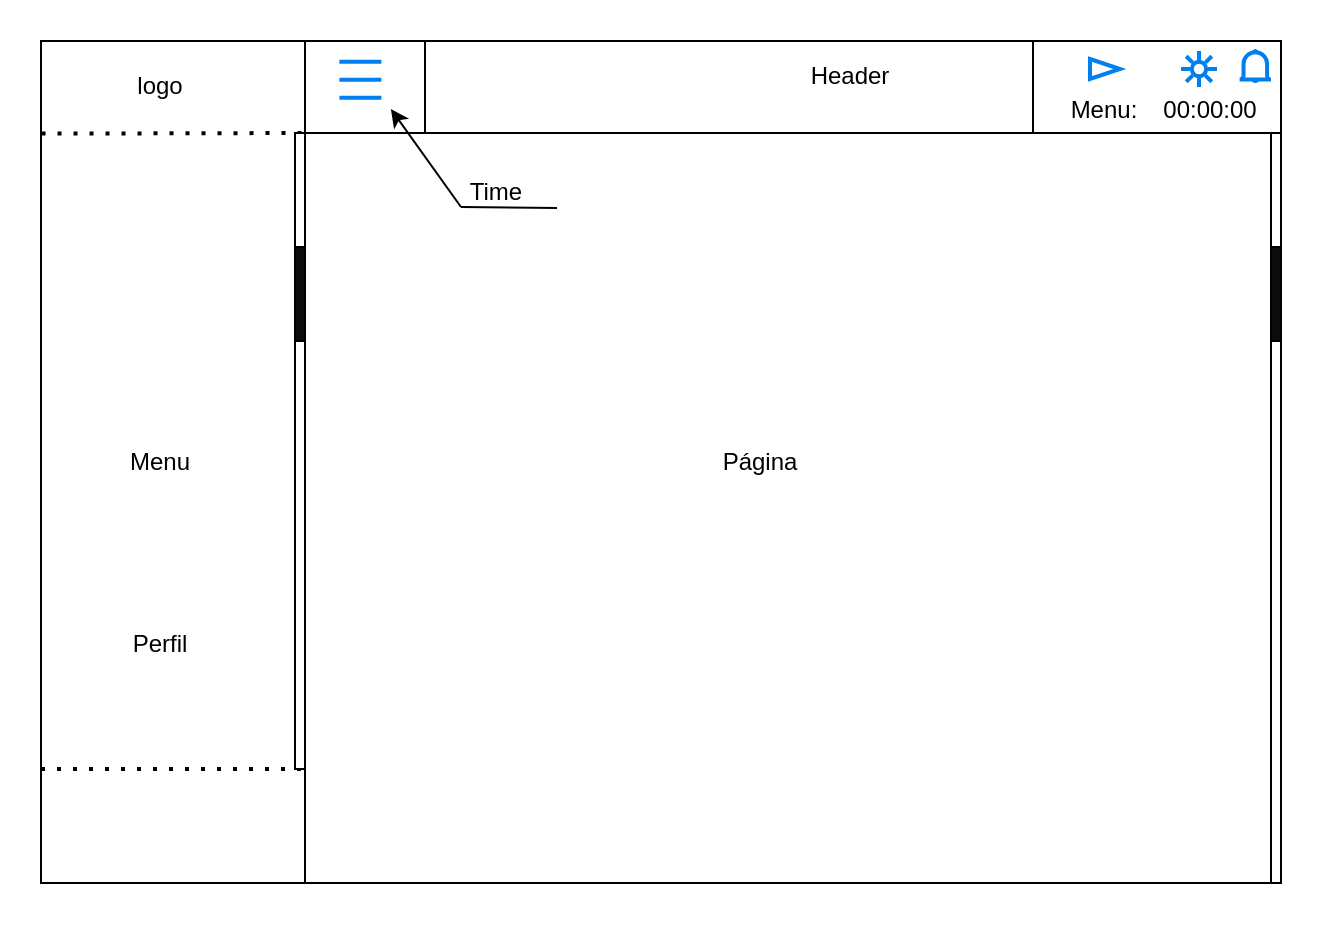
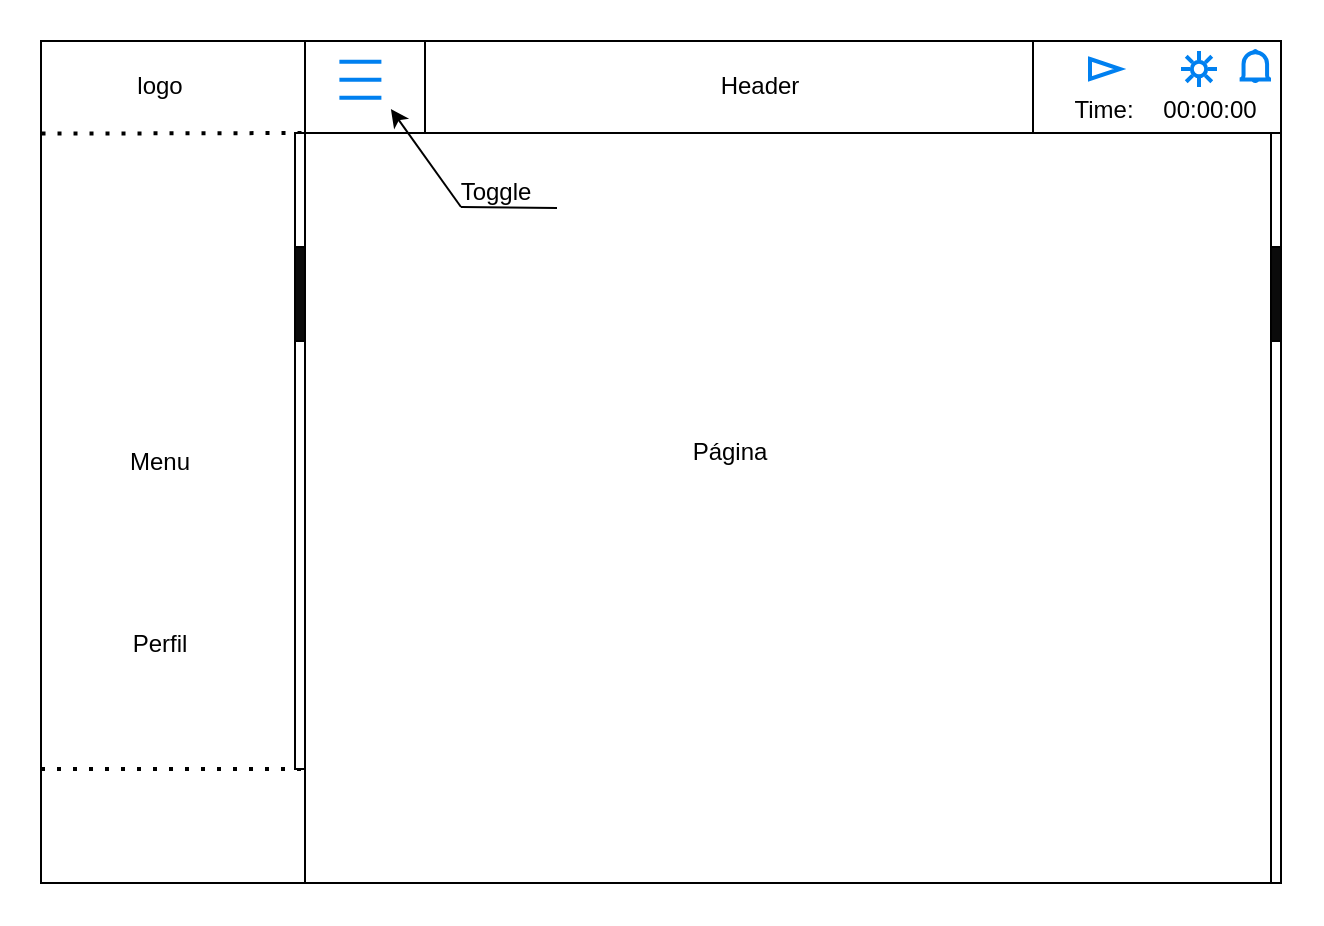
  <mxCell id="0" />
  <mxCell id="1" parent="0" />
  <mxCell id="2" value="" style="whiteSpace=wrap;html=1;" vertex="1" parent="1"><mxGeometry x="20" y="20" width="620" height="421" as="geometry" /></mxCell>
  <mxCell id="3" value="" style="whiteSpace=wrap;html=1;" vertex="1" parent="1"><mxGeometry x="20" y="20" width="132" height="421" as="geometry" /></mxCell>
  <mxCell id="4" value="" style="whiteSpace=wrap;html=1;" vertex="1" parent="1"><mxGeometry x="152" y="20" width="488" height="46" as="geometry" /></mxCell>
- <mxCell id="5" value="Página" style="text;strokeColor=none;align=center;fillColor=none;html=1;verticalAlign=middle;whiteSpace=wrap;rounded=0;" vertex="1" parent="1"><mxGeometry x="350" y="215.5" width="60" height="30" as="geometry" /></mxCell>
+ <mxCell id="5" value="Página" style="text;strokeColor=none;align=center;fillColor=none;html=1;verticalAlign=middle;whiteSpace=wrap;rounded=0;" vertex="1" parent="1"><mxGeometry x="335" y="210.5" width="60" height="30" as="geometry" /></mxCell>
  <mxCell id="6" value="logo" style="text;strokeColor=none;align=center;fillColor=none;html=1;verticalAlign=middle;whiteSpace=wrap;rounded=0;" vertex="1" parent="1"><mxGeometry x="50" y="28" width="60" height="30" as="geometry" /></mxCell>
  <mxCell id="7" value="Menu" style="text;strokeColor=none;align=center;fillColor=none;html=1;verticalAlign=middle;whiteSpace=wrap;rounded=0;" vertex="1" parent="1"><mxGeometry x="50" y="215.5" width="60" height="30" as="geometry" /></mxCell>
  <mxCell id="8" value="" style="whiteSpace=wrap;html=1;" vertex="1" parent="1"><mxGeometry x="635" y="66" width="5" height="375" as="geometry" /></mxCell>
  <mxCell id="9" value="" style="whiteSpace=wrap;html=1;fillColor=#0B0B0B;" vertex="1" parent="1"><mxGeometry x="635" y="123" width="5" height="47" as="geometry" /></mxCell>
  <mxCell id="10" value="" style="endArrow=none;dashed=1;html=1;dashPattern=1 3;strokeWidth=2;rounded=0;entryX=0;entryY=1;entryDx=0;entryDy=0;exitX=0.002;exitY=0.11;exitDx=0;exitDy=0;exitPerimeter=0;" edge="1" parent="1" source="3" target="4"><mxGeometry width="50" height="50" relative="1" as="geometry"><mxPoint x="248" y="161" as="sourcePoint" /><mxPoint x="298" y="111" as="targetPoint" /></mxGeometry></mxCell>
  <mxCell id="11" value="" style="endArrow=none;dashed=1;html=1;dashPattern=1 3;strokeWidth=2;rounded=0;entryX=0;entryY=1;entryDx=0;entryDy=0;exitX=0.002;exitY=0.11;exitDx=0;exitDy=0;exitPerimeter=0;" edge="1" parent="1"><mxGeometry width="50" height="50" relative="1" as="geometry"><mxPoint x="20" y="384" as="sourcePoint" /><mxPoint x="152" y="384" as="targetPoint" /></mxGeometry></mxCell>
  <mxCell id="12" value="" style="whiteSpace=wrap;html=1;" vertex="1" parent="1"><mxGeometry x="147" y="66" width="5" height="318" as="geometry" /></mxCell>
  <mxCell id="13" value="" style="whiteSpace=wrap;html=1;fillColor=#0B0B0B;" vertex="1" parent="1"><mxGeometry x="147" y="123" width="5" height="47" as="geometry" /></mxCell>
  <mxCell id="14" value="" style="endArrow=classic;html=1;rounded=0;entryX=0.088;entryY=0.739;entryDx=0;entryDy=0;entryPerimeter=0;" edge="1" parent="1" target="4"><mxGeometry width="50" height="50" relative="1" as="geometry"><mxPoint x="230" y="103" as="sourcePoint" /><mxPoint x="-52" y="93" as="targetPoint" /></mxGeometry></mxCell>
  <mxCell id="15" value="" style="endArrow=none;html=1;rounded=0;entryX=1;entryY=0.75;entryDx=0;entryDy=0;" edge="1" parent="1" target="16"><mxGeometry width="50" height="50" relative="1" as="geometry"><mxPoint x="230" y="103" as="sourcePoint" /><mxPoint x="315" y="99" as="targetPoint" /></mxGeometry></mxCell>
- <mxCell id="16" value="Time" style="text;strokeColor=none;align=center;fillColor=none;html=1;verticalAlign=middle;whiteSpace=wrap;rounded=0;" vertex="1" parent="1"><mxGeometry x="218" y="81" width="60" height="30" as="geometry" /></mxCell>
+ <mxCell id="16" value="Toggle" style="text;strokeColor=none;align=center;fillColor=none;html=1;verticalAlign=middle;whiteSpace=wrap;rounded=0;" vertex="1" parent="1"><mxGeometry x="218" y="81" width="60" height="30" as="geometry" /></mxCell>
  <mxCell id="17" value="" style="rounded=0;whiteSpace=wrap;html=1;" vertex="1" parent="1"><mxGeometry x="212" y="20" width="304" height="46" as="geometry" /></mxCell>
- <mxCell id="18" value="Header" style="text;strokeColor=none;align=center;fillColor=none;html=1;verticalAlign=middle;whiteSpace=wrap;rounded=0;" vertex="1" parent="1"><mxGeometry x="395" y="23" width="60" height="30" as="geometry" /></mxCell>
+ <mxCell id="18" value="Header" style="text;strokeColor=none;align=center;fillColor=none;html=1;verticalAlign=middle;whiteSpace=wrap;rounded=0;" vertex="1" parent="1"><mxGeometry x="350" y="28" width="60" height="30" as="geometry" /></mxCell>
  <mxCell id="19" value="" style="html=1;verticalLabelPosition=bottom;align=center;labelBackgroundColor=#ffffff;verticalAlign=top;strokeWidth=2;strokeColor=#0080F0;shadow=0;dashed=0;shape=mxgraph.ios7.icons.bell;" vertex="1" parent="1"><mxGeometry x="619.31" y="25" width="15.69" height="15.1" as="geometry" /></mxCell>
  <mxCell id="20" value="Perfil" style="text;strokeColor=none;align=center;fillColor=none;html=1;verticalAlign=middle;whiteSpace=wrap;rounded=0;" vertex="1" parent="1"><mxGeometry x="50" y="307" width="60" height="30" as="geometry" /></mxCell>
  <mxCell id="21" value="" style="html=1;verticalLabelPosition=bottom;align=center;labelBackgroundColor=#ffffff;verticalAlign=top;strokeWidth=2;strokeColor=#0080F0;shadow=0;dashed=0;shape=mxgraph.ios7.icons.sun;pointerEvents=1" vertex="1" parent="1"><mxGeometry x="590" y="25" width="18" height="18" as="geometry" /></mxCell>
  <mxCell id="22" value="00:00:00" style="text;strokeColor=none;align=center;fillColor=none;html=1;verticalAlign=middle;whiteSpace=wrap;rounded=0;" vertex="1" parent="1"><mxGeometry x="575" y="40.1" width="60" height="30" as="geometry" /></mxCell>
  <mxCell id="23" value="" style="html=1;verticalLabelPosition=bottom;align=center;labelBackgroundColor=#ffffff;verticalAlign=top;strokeWidth=2;strokeColor=#0080F0;shadow=0;dashed=0;shape=mxgraph.ios7.icons.most_viewed;pointerEvents=1" vertex="1" parent="1"><mxGeometry x="162" y="28" width="28.2" height="22.8" as="geometry" /></mxCell>
- <mxCell id="24" value="Menu:" style="text;strokeColor=none;align=center;fillColor=none;html=1;verticalAlign=middle;whiteSpace=wrap;rounded=0;" vertex="1" parent="1"><mxGeometry x="522" y="40.1" width="60" height="30" as="geometry" /></mxCell>
+ <mxCell id="24" value="Time:" style="text;strokeColor=none;align=center;fillColor=none;html=1;verticalAlign=middle;whiteSpace=wrap;rounded=0;" vertex="1" parent="1"><mxGeometry x="522" y="40.1" width="60" height="30" as="geometry" /></mxCell>
  <mxCell id="25" value="" style="html=1;verticalLabelPosition=bottom;align=center;labelBackgroundColor=#ffffff;verticalAlign=top;strokeWidth=2;strokeColor=#0080F0;shadow=0;dashed=0;shape=mxgraph.ios7.icons.play;" vertex="1" parent="1"><mxGeometry x="544.5" y="29" width="15" height="10" as="geometry" /></mxCell>
